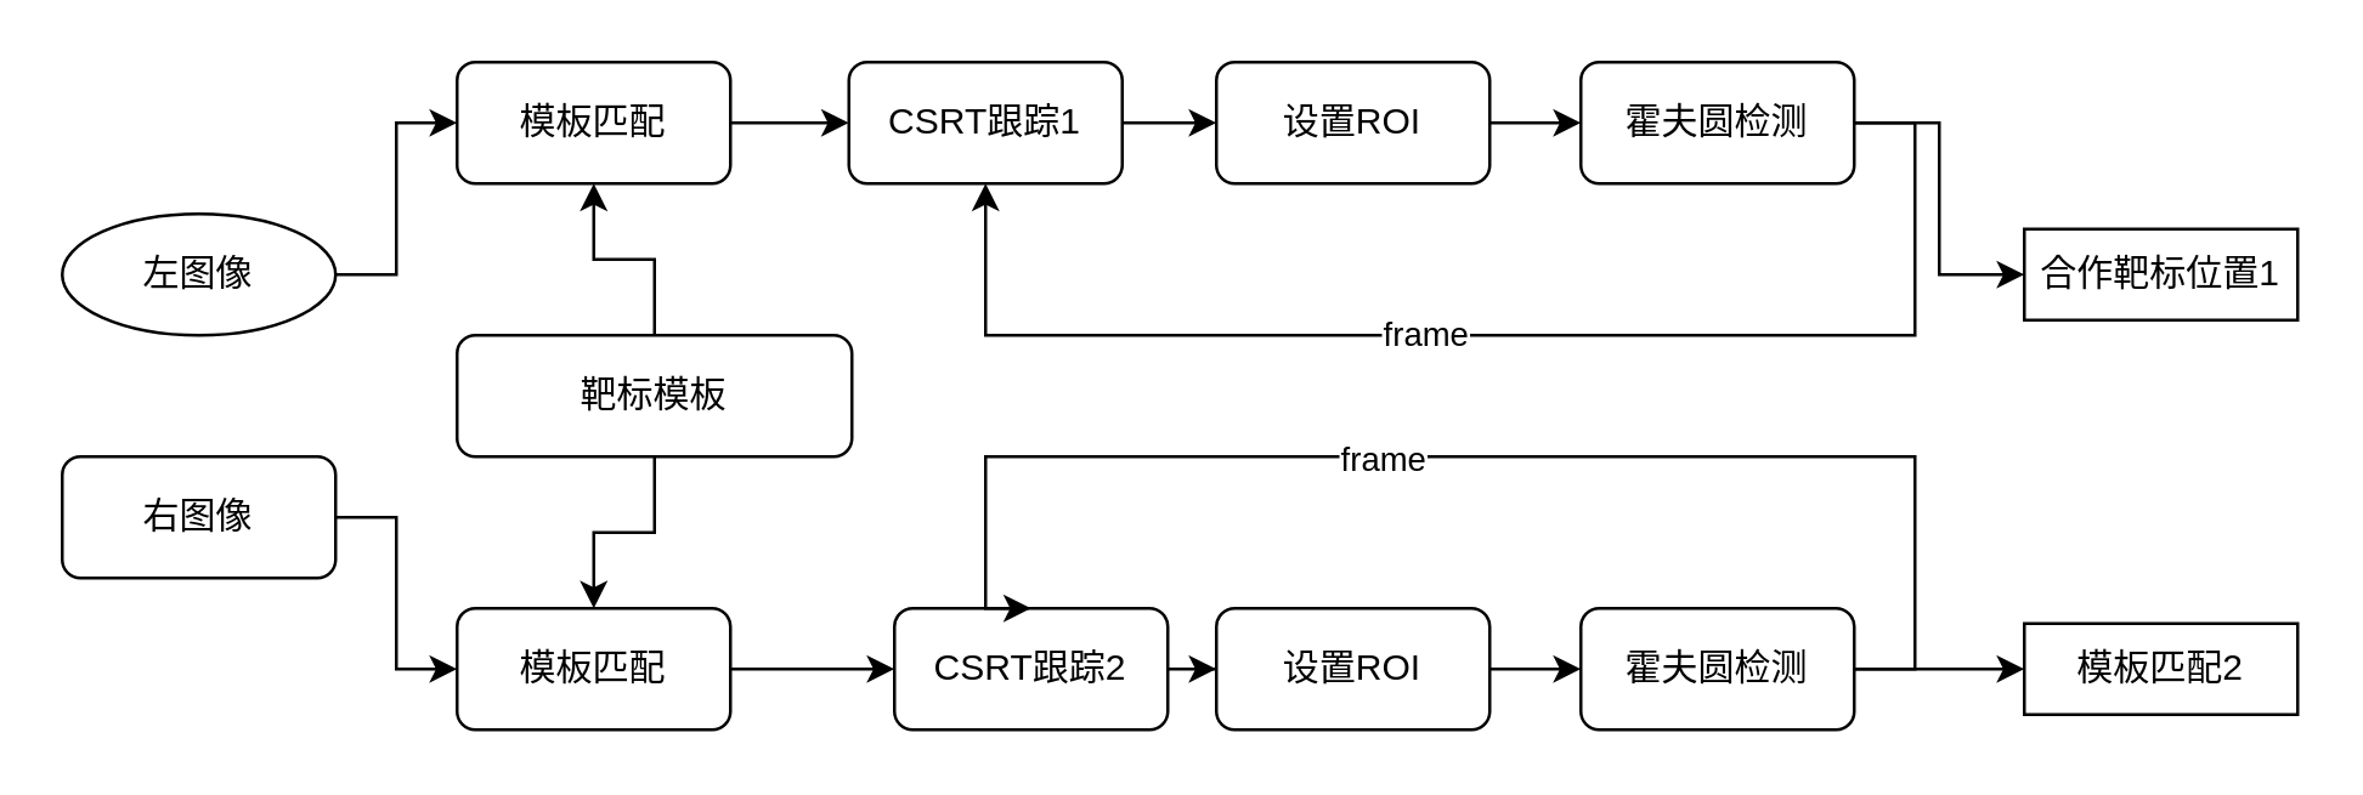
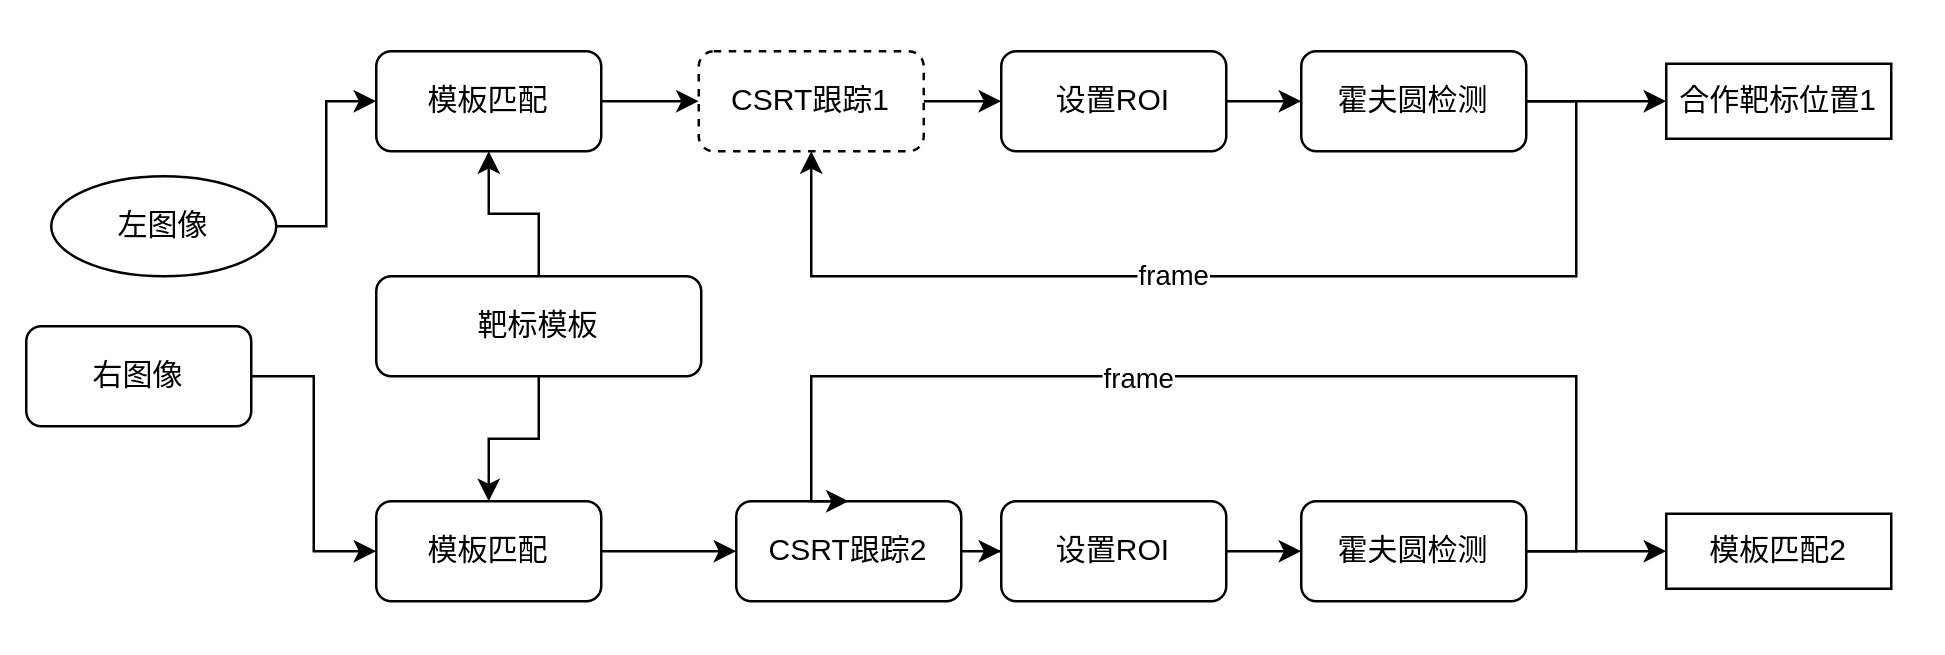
  <mxCell id="0" />
  <mxCell id="1" parent="0" />
  <mxCell id="2" style="edgeStyle=orthogonalEdgeStyle;rounded=0;orthogonalLoop=1;jettySize=auto;html=1;exitX=1;exitY=0.5;exitDx=0;exitDy=0;entryX=0;entryY=0.5;entryDx=0;entryDy=0;" edge="1" parent="1" source="3" target="7"><mxGeometry relative="1" as="geometry" /></mxCell>
  <mxCell id="3" value="左图像" style="ellipse;whiteSpace=wrap;html=1;" vertex="1" parent="1"><mxGeometry x="20" y="70" width="90" height="40" as="geometry" /></mxCell>
  <mxCell id="4" style="edgeStyle=orthogonalEdgeStyle;rounded=0;orthogonalLoop=1;jettySize=auto;html=1;exitX=1;exitY=0.5;exitDx=0;exitDy=0;entryX=0;entryY=0.5;entryDx=0;entryDy=0;" edge="1" parent="1" source="5" target="9"><mxGeometry relative="1" as="geometry" /></mxCell>
- <mxCell id="5" value="右图像" style="rounded=1;whiteSpace=wrap;html=1;" vertex="1" parent="1"><mxGeometry x="20" y="150" width="90" height="40" as="geometry" /></mxCell>
+ <mxCell id="5" value="右图像" style="rounded=1;whiteSpace=wrap;html=1;" vertex="1" parent="1"><mxGeometry x="10" y="130" width="90" height="40" as="geometry" /></mxCell>
  <mxCell id="6" style="edgeStyle=orthogonalEdgeStyle;rounded=0;orthogonalLoop=1;jettySize=auto;html=1;exitX=1;exitY=0.5;exitDx=0;exitDy=0;entryX=0;entryY=0.5;entryDx=0;entryDy=0;" edge="1" parent="1" source="7" target="14"><mxGeometry relative="1" as="geometry" /></mxCell>
  <mxCell id="7" value="模板匹配" style="rounded=1;whiteSpace=wrap;html=1;" vertex="1" parent="1"><mxGeometry x="150" y="20" width="90" height="40" as="geometry" /></mxCell>
  <mxCell id="8" style="edgeStyle=orthogonalEdgeStyle;rounded=0;orthogonalLoop=1;jettySize=auto;html=1;exitX=1;exitY=0.5;exitDx=0;exitDy=0;entryX=0;entryY=0.5;entryDx=0;entryDy=0;" edge="1" parent="1" source="9" target="16"><mxGeometry relative="1" as="geometry" /></mxCell>
  <mxCell id="9" value="模板匹配" style="rounded=1;whiteSpace=wrap;html=1;" vertex="1" parent="1"><mxGeometry x="150" y="200" width="90" height="40" as="geometry" /></mxCell>
  <mxCell id="10" style="edgeStyle=orthogonalEdgeStyle;rounded=0;orthogonalLoop=1;jettySize=auto;html=1;exitX=0.5;exitY=0;exitDx=0;exitDy=0;entryX=0.5;entryY=1;entryDx=0;entryDy=0;" edge="1" parent="1" source="12" target="7"><mxGeometry relative="1" as="geometry" /></mxCell>
  <mxCell id="11" style="edgeStyle=orthogonalEdgeStyle;rounded=0;orthogonalLoop=1;jettySize=auto;html=1;exitX=0.5;exitY=1;exitDx=0;exitDy=0;entryX=0.5;entryY=0;entryDx=0;entryDy=0;" edge="1" parent="1" source="12" target="9"><mxGeometry relative="1" as="geometry" /></mxCell>
  <mxCell id="12" value="靶标模板" style="rounded=1;whiteSpace=wrap;html=1;" vertex="1" parent="1"><mxGeometry x="150" y="110" width="130" height="40" as="geometry" /></mxCell>
  <mxCell id="13" style="edgeStyle=orthogonalEdgeStyle;rounded=0;orthogonalLoop=1;jettySize=auto;html=1;exitX=1;exitY=0.5;exitDx=0;exitDy=0;entryX=0;entryY=0.5;entryDx=0;entryDy=0;" edge="1" parent="1" source="14" target="18"><mxGeometry relative="1" as="geometry" /></mxCell>
- <mxCell id="14" value="CSRT跟踪1" style="rounded=1;whiteSpace=wrap;html=1;" vertex="1" parent="1"><mxGeometry x="279" y="20" width="90" height="40" as="geometry" /></mxCell>
+ <mxCell id="14" value="CSRT跟踪1" style="rounded=1;whiteSpace=wrap;html=1;dashed=1;" vertex="1" parent="1"><mxGeometry x="279" y="20" width="90" height="40" as="geometry" /></mxCell>
  <mxCell id="15" value="" style="edgeStyle=orthogonalEdgeStyle;rounded=0;orthogonalLoop=1;jettySize=auto;html=1;" edge="1" parent="1" source="16" target="20"><mxGeometry relative="1" as="geometry" /></mxCell>
  <mxCell id="16" value="CSRT跟踪2" style="rounded=1;whiteSpace=wrap;html=1;" vertex="1" parent="1"><mxGeometry x="294" y="200" width="90" height="40" as="geometry" /></mxCell>
  <mxCell id="17" value="" style="edgeStyle=orthogonalEdgeStyle;rounded=0;orthogonalLoop=1;jettySize=auto;html=1;" edge="1" parent="1" source="18" target="24"><mxGeometry relative="1" as="geometry" /></mxCell>
  <mxCell id="18" value="设置ROI" style="rounded=1;whiteSpace=wrap;html=1;" vertex="1" parent="1"><mxGeometry x="400" y="20" width="90" height="40" as="geometry" /></mxCell>
  <mxCell id="19" value="" style="edgeStyle=orthogonalEdgeStyle;rounded=0;orthogonalLoop=1;jettySize=auto;html=1;" edge="1" parent="1" source="20" target="28"><mxGeometry relative="1" as="geometry" /></mxCell>
  <mxCell id="20" value="设置ROI" style="rounded=1;whiteSpace=wrap;html=1;" vertex="1" parent="1"><mxGeometry x="400" y="200" width="90" height="40" as="geometry" /></mxCell>
  <mxCell id="21" style="edgeStyle=orthogonalEdgeStyle;rounded=0;orthogonalLoop=1;jettySize=auto;html=1;exitX=1;exitY=0.5;exitDx=0;exitDy=0;entryX=0.5;entryY=1;entryDx=0;entryDy=0;" edge="1" parent="1" source="24" target="14"><mxGeometry relative="1" as="geometry"><Array as="points"><mxPoint x="630" y="40" /><mxPoint x="630" y="110" /><mxPoint x="324" y="110" /></Array></mxGeometry></mxCell>
  <mxCell id="22" value="frame" style="edgeLabel;html=1;align=center;verticalAlign=middle;resizable=0;points=[];" vertex="1" connectable="0" parent="21"><mxGeometry x="0.13" y="-1" relative="1" as="geometry"><mxPoint as="offset" /></mxGeometry></mxCell>
  <mxCell id="23" style="edgeStyle=orthogonalEdgeStyle;rounded=0;orthogonalLoop=1;jettySize=auto;html=1;exitX=1;exitY=0.5;exitDx=0;exitDy=0;entryX=0;entryY=0.5;entryDx=0;entryDy=0;" edge="1" parent="1" source="24" target="29"><mxGeometry relative="1" as="geometry"><mxPoint x="660" y="40" as="targetPoint" /></mxGeometry></mxCell>
  <mxCell id="24" value="霍夫圆检测" style="rounded=1;whiteSpace=wrap;html=1;" vertex="1" parent="1"><mxGeometry x="520" y="20" width="90" height="40" as="geometry" /></mxCell>
  <mxCell id="25" style="edgeStyle=orthogonalEdgeStyle;rounded=0;orthogonalLoop=1;jettySize=auto;html=1;exitX=1;exitY=0.5;exitDx=0;exitDy=0;entryX=0.5;entryY=0;entryDx=0;entryDy=0;" edge="1" parent="1" source="28" target="16"><mxGeometry relative="1" as="geometry"><mxPoint x="640" y="140" as="targetPoint" /><Array as="points"><mxPoint x="630" y="220" /><mxPoint x="630" y="150" /><mxPoint x="324" y="150" /></Array></mxGeometry></mxCell>
  <mxCell id="26" value="frame" style="edgeLabel;html=1;align=center;verticalAlign=middle;resizable=0;points=[];" vertex="1" connectable="0" parent="25"><mxGeometry x="0.152" relative="1" as="geometry"><mxPoint as="offset" /></mxGeometry></mxCell>
  <mxCell id="27" style="edgeStyle=orthogonalEdgeStyle;rounded=0;orthogonalLoop=1;jettySize=auto;html=1;exitX=1;exitY=0.5;exitDx=0;exitDy=0;entryX=0;entryY=0.5;entryDx=0;entryDy=0;" edge="1" parent="1" source="28" target="30"><mxGeometry relative="1" as="geometry"><mxPoint x="660" y="220" as="targetPoint" /></mxGeometry></mxCell>
  <mxCell id="28" value="霍夫圆检测" style="rounded=1;whiteSpace=wrap;html=1;" vertex="1" parent="1"><mxGeometry x="520" y="200" width="90" height="40" as="geometry" /></mxCell>
- <mxCell id="29" value="合作靶标位置1" style="text;html=1;strokeColor=default;fillColor=none;align=center;verticalAlign=middle;whiteSpace=wrap;rounded=0;" vertex="1" parent="1"><mxGeometry x="666" y="75" width="90" height="30" as="geometry" /></mxCell>
+ <mxCell id="29" value="合作靶标位置1" style="text;html=1;strokeColor=default;fillColor=none;align=center;verticalAlign=middle;whiteSpace=wrap;rounded=0;" vertex="1" parent="1"><mxGeometry x="666" y="25" width="90" height="30" as="geometry" /></mxCell>
  <mxCell id="30" value="模板匹配2" style="text;html=1;strokeColor=default;fillColor=none;align=center;verticalAlign=middle;whiteSpace=wrap;rounded=0;" vertex="1" parent="1"><mxGeometry x="666" y="205" width="90" height="30" as="geometry" /></mxCell>
